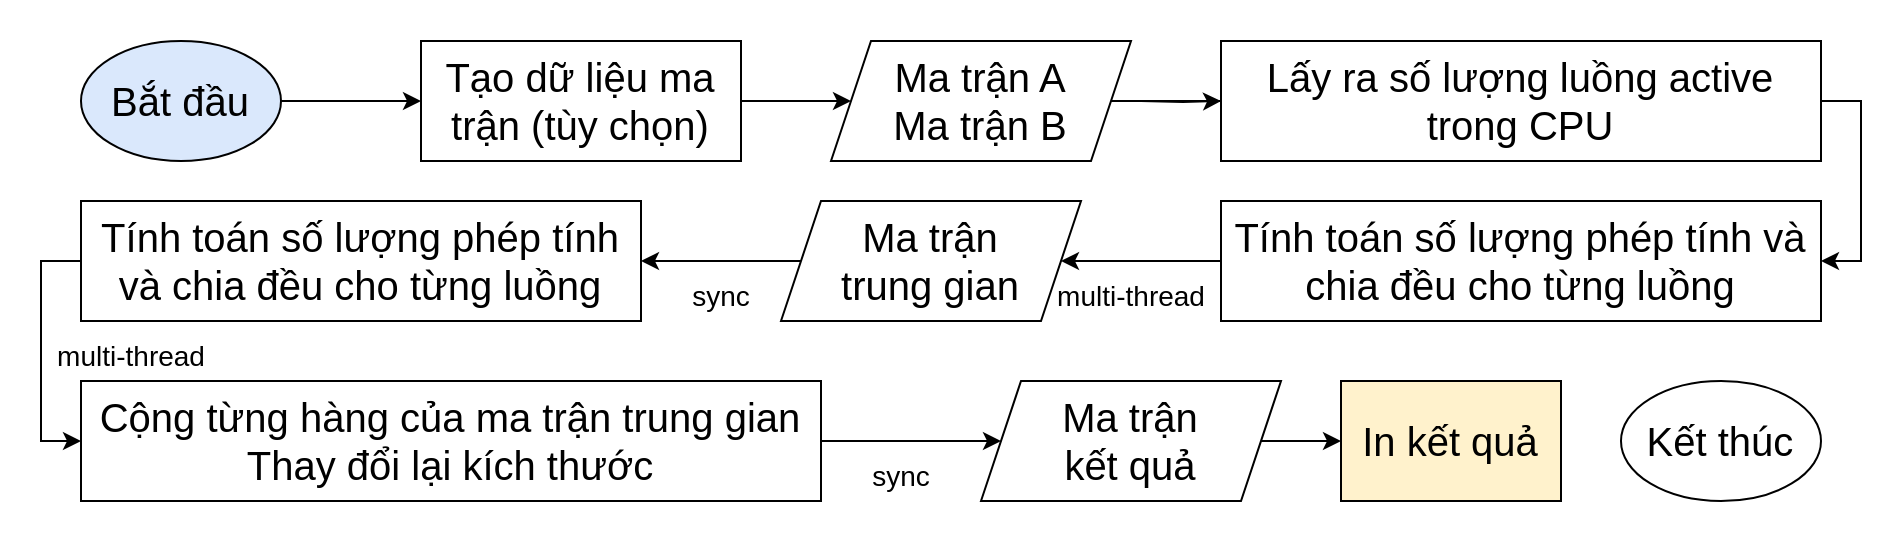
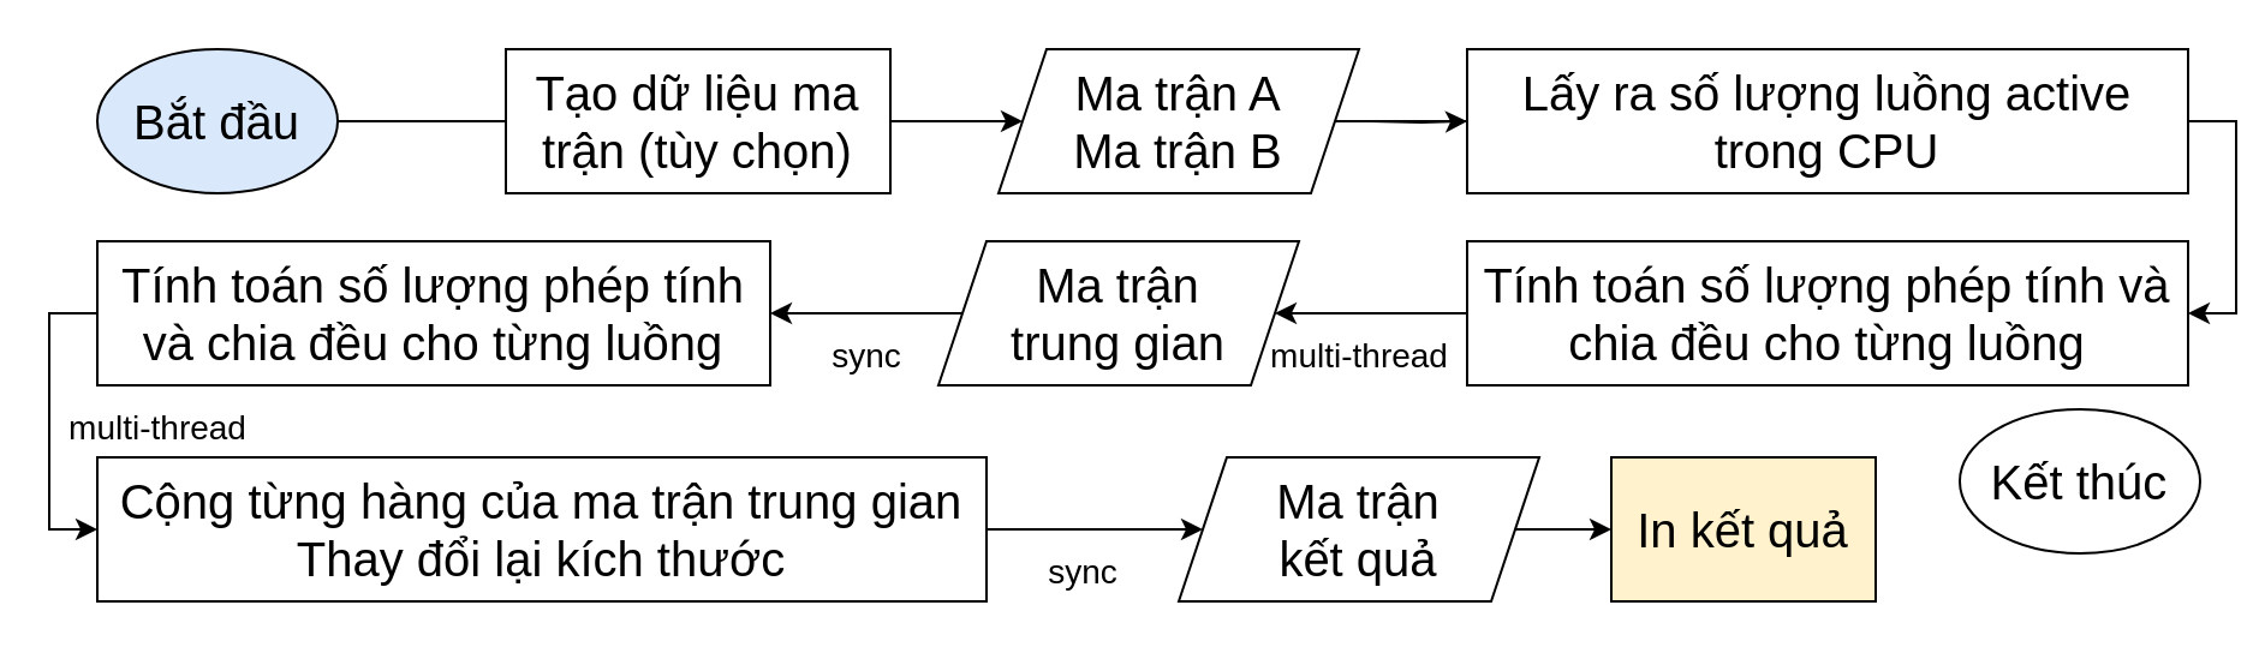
  <mxCell id="0" />
  <mxCell id="1" parent="0" />
  <mxCell id="2" style="edgeStyle=orthogonalEdgeStyle;rounded=0;orthogonalLoop=1;jettySize=auto;html=1;entryX=0;entryY=0.5;entryDx=0;entryDy=0;fontSize=20;" edge="1" parent="1" source="3" target="10"><mxGeometry relative="1" as="geometry"><mxPoint x="430" y="50" as="targetPoint" /></mxGeometry></mxCell>
  <mxCell id="3" value="Tạo dữ liệu ma trận (tùy chọn)" style="rounded=0;whiteSpace=wrap;html=1;fontSize=20;" vertex="1" parent="1"><mxGeometry x="210" y="20" width="160" height="60" as="geometry" /></mxCell>
  <mxCell id="4" style="edgeStyle=orthogonalEdgeStyle;rounded=0;orthogonalLoop=1;jettySize=auto;html=1;entryX=1;entryY=0.5;entryDx=0;entryDy=0;fontSize=20;exitX=1;exitY=0.5;exitDx=0;exitDy=0;" edge="1" parent="1" source="8" target="7"><mxGeometry relative="1" as="geometry" /></mxCell>
  <mxCell id="5" style="edgeStyle=orthogonalEdgeStyle;rounded=0;orthogonalLoop=1;jettySize=auto;html=1;entryX=0;entryY=0.5;entryDx=0;entryDy=0;fontSize=20;" edge="1" parent="1" target="8"><mxGeometry relative="1" as="geometry"><mxPoint x="570" y="50" as="sourcePoint" /></mxGeometry></mxCell>
  <mxCell id="6" style="edgeStyle=orthogonalEdgeStyle;rounded=0;orthogonalLoop=1;jettySize=auto;html=1;entryX=1;entryY=0.5;entryDx=0;entryDy=0;fontSize=20;" edge="1" parent="1" source="7" target="13"><mxGeometry relative="1" as="geometry" /></mxCell>
  <mxCell id="7" value="Tính toán số lượng phép tính và chia đều cho từng luồng" style="rounded=0;whiteSpace=wrap;html=1;fontSize=20;" vertex="1" parent="1"><mxGeometry x="610" y="100" width="300" height="60" as="geometry" /></mxCell>
  <mxCell id="8" value="Lấy ra số lượng luồng active trong CPU" style="rounded=0;whiteSpace=wrap;html=1;fontSize=20;" vertex="1" parent="1"><mxGeometry x="610" y="20" width="300" height="60" as="geometry" /></mxCell>
  <mxCell id="9" value="" style="edgeStyle=orthogonalEdgeStyle;rounded=0;orthogonalLoop=1;jettySize=auto;html=1;fontSize=20;endArrow=none;" edge="1" parent="1" source="10" target="8"><mxGeometry relative="1" as="geometry" /></mxCell>
  <mxCell id="10" value="Ma trận A&lt;br&gt;Ma trận B" style="shape=parallelogram;perimeter=parallelogramPerimeter;whiteSpace=wrap;html=1;fixedSize=1;fontSize=20;" vertex="1" parent="1"><mxGeometry x="415" y="20" width="150" height="60" as="geometry" /></mxCell>
  <mxCell id="11" style="edgeStyle=orthogonalEdgeStyle;rounded=0;orthogonalLoop=1;jettySize=auto;html=1;fontSize=20;exitX=0;exitY=0.5;exitDx=0;exitDy=0;entryX=0;entryY=0.5;entryDx=0;entryDy=0;" edge="1" parent="1" source="18" target="15"><mxGeometry relative="1" as="geometry" /></mxCell>
  <mxCell id="12" style="edgeStyle=orthogonalEdgeStyle;rounded=0;orthogonalLoop=1;jettySize=auto;html=1;entryX=1;entryY=0.5;entryDx=0;entryDy=0;fontSize=20;" edge="1" parent="1" source="13" target="18"><mxGeometry relative="1" as="geometry" /></mxCell>
  <mxCell id="13" value="Ma trận&lt;br&gt;trung gian" style="shape=parallelogram;perimeter=parallelogramPerimeter;whiteSpace=wrap;html=1;fixedSize=1;fontSize=20;" vertex="1" parent="1"><mxGeometry x="390" y="100" width="150" height="60" as="geometry" /></mxCell>
  <mxCell id="14" style="edgeStyle=orthogonalEdgeStyle;rounded=0;orthogonalLoop=1;jettySize=auto;html=1;entryX=0;entryY=0.5;entryDx=0;entryDy=0;fontSize=20;" edge="1" parent="1" source="15" target="20"><mxGeometry relative="1" as="geometry" /></mxCell>
  <mxCell id="15" value="Cộng từng hàng của ma trận trung gian&lt;br&gt;Thay đổi lại kích thước" style="rounded=0;whiteSpace=wrap;html=1;fontSize=20;" vertex="1" parent="1"><mxGeometry x="40" y="190" width="370" height="60" as="geometry" /></mxCell>
- <mxCell id="16" style="edgeStyle=orthogonalEdgeStyle;rounded=0;orthogonalLoop=1;jettySize=auto;html=1;entryX=0;entryY=0.5;entryDx=0;entryDy=0;fontSize=20;" edge="1" parent="1" source="17" target="3"><mxGeometry relative="1" as="geometry" /></mxCell>
+ <mxCell id="16" style="edgeStyle=orthogonalEdgeStyle;rounded=0;orthogonalLoop=1;jettySize=auto;html=1;entryX=0;entryY=0.5;entryDx=0;entryDy=0;fontSize=20;endArrow=none;" edge="1" parent="1" source="17" target="3"><mxGeometry relative="1" as="geometry" /></mxCell>
  <mxCell id="17" value="Bắt đầu" style="ellipse;whiteSpace=wrap;html=1;fontSize=20;fillColor=#dae8fc;" vertex="1" parent="1"><mxGeometry x="40" y="20" width="100" height="60" as="geometry" /></mxCell>
  <mxCell id="18" value="Tính toán số lượng phép tính và chia đều cho từng luồng" style="rounded=0;whiteSpace=wrap;html=1;fontSize=20;" vertex="1" parent="1"><mxGeometry x="40" y="100" width="280" height="60" as="geometry" /></mxCell>
  <mxCell id="19" style="edgeStyle=orthogonalEdgeStyle;rounded=0;orthogonalLoop=1;jettySize=auto;html=1;entryX=0;entryY=0.5;entryDx=0;entryDy=0;fontSize=20;" edge="1" parent="1" source="20" target="25"><mxGeometry relative="1" as="geometry" /></mxCell>
  <mxCell id="20" value="Ma trận&lt;br&gt;kết quả" style="shape=parallelogram;perimeter=parallelogramPerimeter;whiteSpace=wrap;html=1;fixedSize=1;fontSize=20;" vertex="1" parent="1"><mxGeometry x="490" y="190" width="150" height="60" as="geometry" /></mxCell>
  <mxCell id="21" value="&lt;font style=&quot;font-size: 14px&quot;&gt;multi-thread&lt;/font&gt;" style="text;html=1;align=center;verticalAlign=middle;resizable=0;points=[];autosize=1;fontSize=20;" vertex="1" parent="1"><mxGeometry x="520" y="130" width="90" height="30" as="geometry" /></mxCell>
  <mxCell id="22" value="&lt;font style=&quot;font-size: 14px&quot;&gt;multi-thread&lt;/font&gt;" style="text;html=1;align=center;verticalAlign=middle;resizable=0;points=[];autosize=1;fontSize=20;" vertex="1" parent="1"><mxGeometry x="20" y="160" width="90" height="30" as="geometry" /></mxCell>
  <mxCell id="23" value="&lt;font style=&quot;font-size: 14px&quot;&gt;sync&lt;/font&gt;" style="text;html=1;align=center;verticalAlign=middle;resizable=0;points=[];autosize=1;fontSize=20;" vertex="1" parent="1"><mxGeometry x="430" y="220" width="40" height="30" as="geometry" /></mxCell>
  <mxCell id="24" value="&lt;font style=&quot;font-size: 14px&quot;&gt;sync&lt;/font&gt;" style="text;html=1;align=center;verticalAlign=middle;resizable=0;points=[];autosize=1;fontSize=20;" vertex="1" parent="1"><mxGeometry x="340" y="130" width="40" height="30" as="geometry" /></mxCell>
  <mxCell id="25" value="In kết quả" style="rounded=0;whiteSpace=wrap;html=1;fontSize=20;fillColor=#fff2cc;" vertex="1" parent="1"><mxGeometry x="670" y="190" width="110" height="60" as="geometry" /></mxCell>
- <mxCell id="26" value="Kết thúc" style="ellipse;whiteSpace=wrap;html=1;fontSize=20;" vertex="1" parent="1"><mxGeometry x="810" y="190" width="100" height="60" as="geometry" /></mxCell>
+ <mxCell id="26" value="Kết thúc" style="ellipse;whiteSpace=wrap;html=1;fontSize=20;" vertex="1" parent="1"><mxGeometry x="815" y="170" width="100" height="60" as="geometry" /></mxCell>
